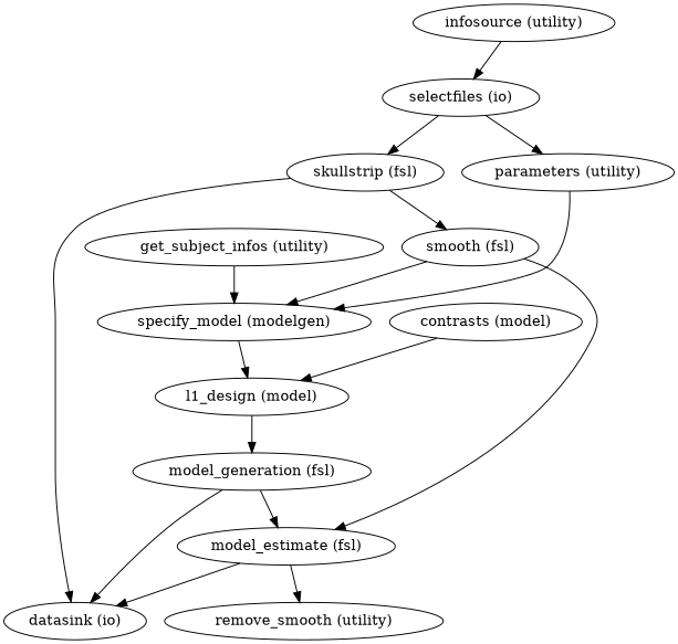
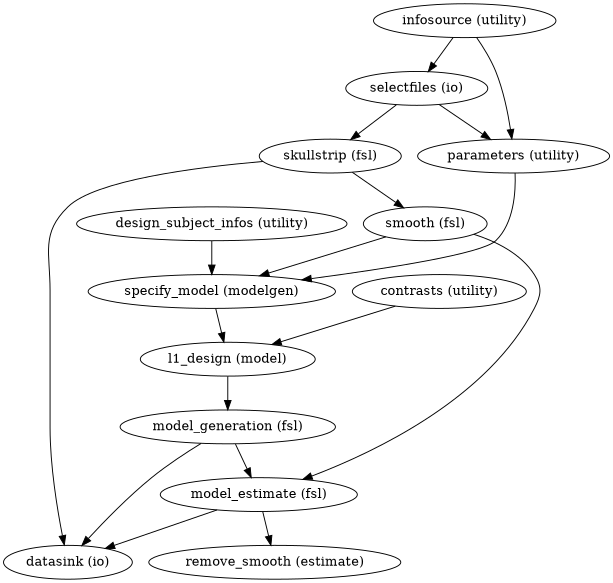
  strict digraph {
    "infosource (utility)"
    "selectfiles (io)"
    "parameters (utility)"
    "skullstrip (fsl)"
    n5 [label="l1_design (model)"]
-   "contrasts (utility)" [label="contrasts (model)"]
+   "contrasts (utility)"
    "specify_model (modelgen)"
-   "get_subject_infos (utility)"
+   "get_subject_infos (utility)" [label="design_subject_infos (utility)"]
    "smooth (fsl)"
    "datasink (io)"
    "model_generation (fsl)"
    "model_estimate (fsl)"
-   "remove_smooth (utility)"
+   "remove_smooth (utility)" [label="remove_smooth (estimate)"]
    "infosource (utility)" -> "selectfiles (io)"
+   "infosource (utility)" -> "parameters (utility)"
    "selectfiles (io)" -> "parameters (utility)"
    "selectfiles (io)" -> "skullstrip (fsl)"
    "parameters (utility)" -> "specify_model (modelgen)"
    "skullstrip (fsl)" -> "smooth (fsl)"
    "skullstrip (fsl)" -> "datasink (io)"
    n5 -> "model_generation (fsl)"
    "contrasts (utility)" -> n5
    "specify_model (modelgen)" -> n5
    "get_subject_infos (utility)" -> "specify_model (modelgen)"
    "smooth (fsl)" -> "specify_model (modelgen)"
    "smooth (fsl)" -> "model_estimate (fsl)"
    "model_generation (fsl)" -> "datasink (io)"
    "model_generation (fsl)" -> "model_estimate (fsl)"
    "model_estimate (fsl)" -> "datasink (io)"
    "model_estimate (fsl)" -> "remove_smooth (utility)"
  }
